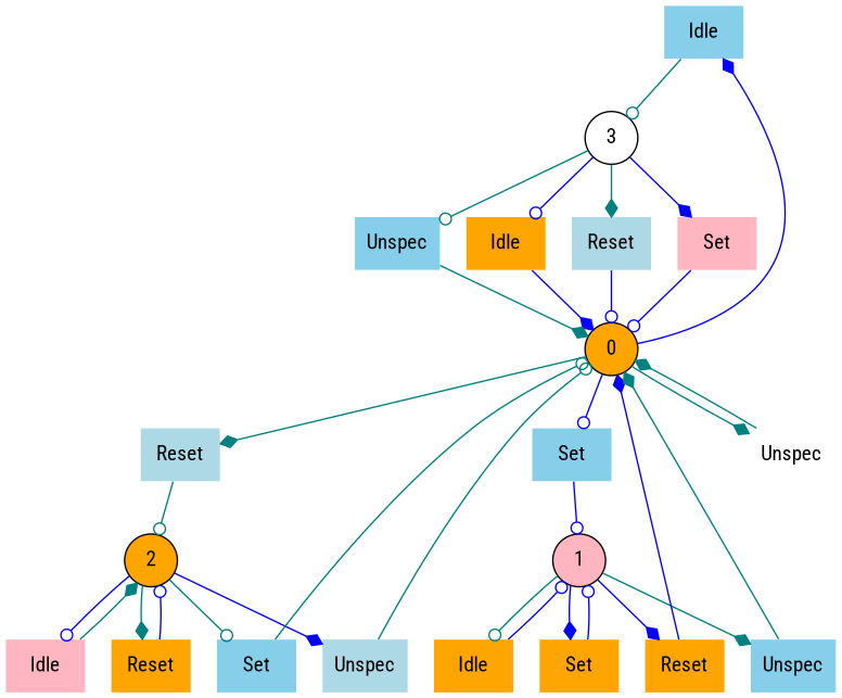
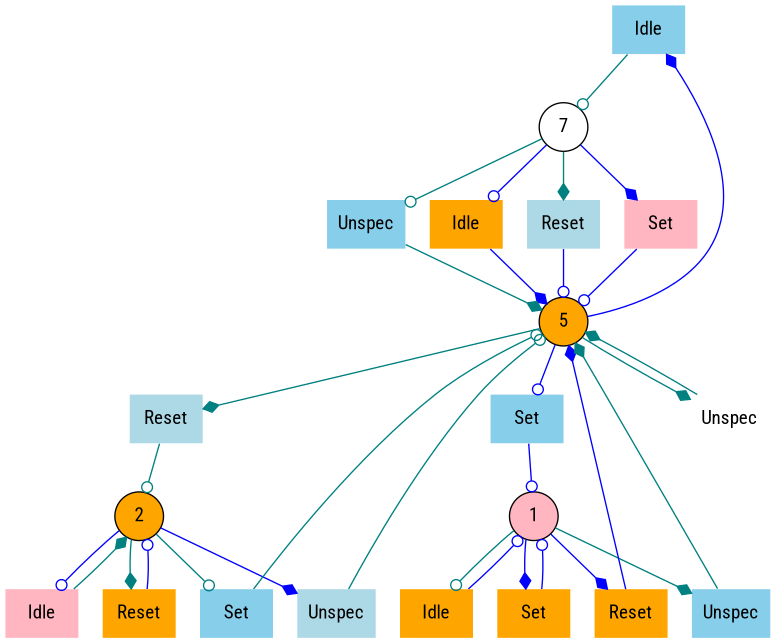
  digraph {
    fontname="Roboto Condensed"
    node [fillcolor=orange fontname="Roboto Condensed" shape=none style=filled]
    edge [arrowhead=odot color=teal fontname="Roboto Condensed"]
    n1 [fillcolor=skyblue label=Idle]
-   3 [fillcolor=white shape=circle]
+   3 [fillcolor=white shape=circle label=7]
    n3 [label=Idle]
    n4 [fillcolor=lightblue label=Reset]
    n5 [fillcolor=lightpink label=Set]
    n6 [fillcolor=skyblue label=Unspec]
-   0 [shape=circle]
+   0 [shape=circle label=5]
    n8 [fillcolor=lightblue label=Reset]
    n9 [fillcolor=skyblue label=Set]
    n10 [fillcolor=white label=Unspec]
    2 [shape=circle]
    1 [fillcolor=lightpink shape=circle]
    n13 [fillcolor=lightpink label=Idle]
    n14 [label=Reset]
    n15 [fillcolor=skyblue label=Set]
    n16 [fillcolor=lightblue label=Unspec]
    n17 [label=Idle]
    n18 [label=Reset]
    n19 [label=Set]
    n20 [fillcolor=skyblue label=Unspec]
    n1 -> 3
    3 -> n3 [color=blue]
    3 -> n4 [arrowhead=diamond]
    3 -> n5 [arrowhead=diamond color=blue]
    3 -> n6
    n3 -> 0 [arrowhead=diamond color=blue]
    n4 -> 0 [color=blue]
    n5 -> 0 [color=blue]
    n6 -> 0 [arrowhead=diamond]
    0 -> n1 [arrowhead=diamond color=blue]
    0 -> n8 [arrowhead=diamond]
    0 -> n9 [color=blue]
    0 -> n10 [arrowhead=diamond]
    n8 -> 2
    n9 -> 1 [color=blue]
    n10 -> 0 [arrowhead=diamond]
    2 -> n13 [color=blue]
    2 -> n14 [arrowhead=diamond]
    2 -> n15
    2 -> n16 [arrowhead=diamond color=blue]
    1 -> n17
    1 -> n18 [arrowhead=diamond color=blue]
    1 -> n19 [arrowhead=diamond color=blue]
    1 -> n20 [arrowhead=diamond]
    n13 -> 2 [arrowhead=diamond]
    n14 -> 2 [color=blue]
    n15 -> 0
    n16 -> 0
    n17 -> 1 [color=blue]
    n18 -> 0 [arrowhead=diamond color=blue]
    n19 -> 1 [color=blue]
    n20 -> 0 [arrowhead=diamond]
  }
